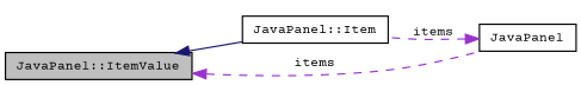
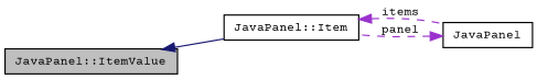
  digraph {
    fontname="Courier Prime"
    rankdir=LR
    node [color=black fontname="Courier Prime" fontsize=10 shape=record]
    edge [color=darkorchid3 dir=back fontname="Courier Prime" fontsize=10 labelfontname=FreeSans labelfontsize=10 style=dashed]
    n1 [fillcolor=grey75 fontcolor=black height=0.2 label="JavaPanel::ItemValue" style=filled width=0.4]
    n2 [height=0.2 label="JavaPanel::Item" width=0.4]
    n3 [height=0.2 label=JavaPanel width=0.4]
    n1 -> n2 [color=midnightblue style=solid]
-   n1 -> n3 [label=items]
-   n3 -> n2 [label=items]
+   n2 -> n3 [label=items]
+   n3 -> n2 [label=panel]
  }
